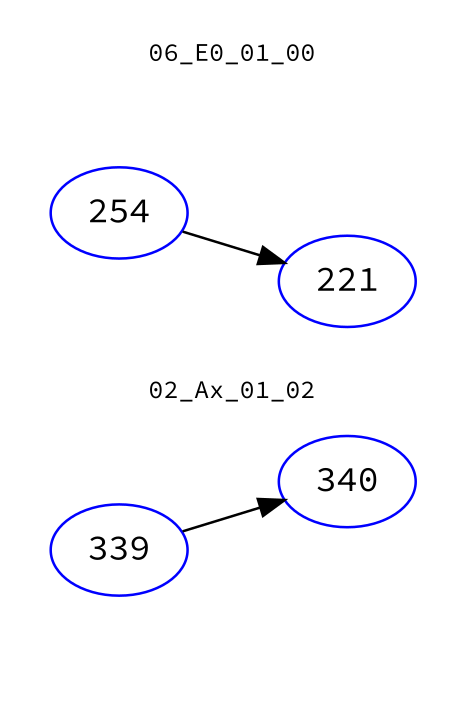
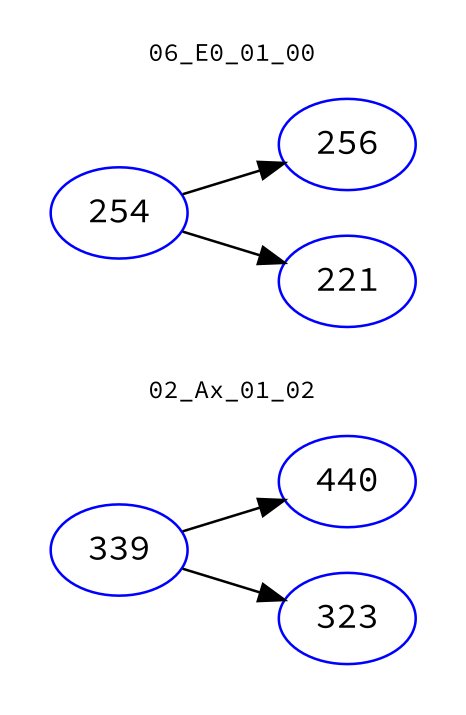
  digraph {
    fontname="Source Code Pro"
    rankdir=LR
    node [color=blue fontname="Source Code Pro"]
    edge [color=black fontname="Source Code Pro"]
    n1 [label=339]
-   n3 [label=340]
+   n2 [label=323]
+   n3 [label=440]
    n4 [label=254]
    n5 [label=221]
+   n6 [label=256]
    subgraph cluster_1 {
      color=white
      fontsize=10
      label="02_Ax_01_02"
      n1
+     n2
      n3
    }
    subgraph cluster_2 {
      color=white
      fontsize=10
      label="06_E0_01_00"
      n4
      n5
+     n6
    }
+   n1 -> n2
    n1 -> n3
    n4 -> n5
+   n4 -> n6
  }
